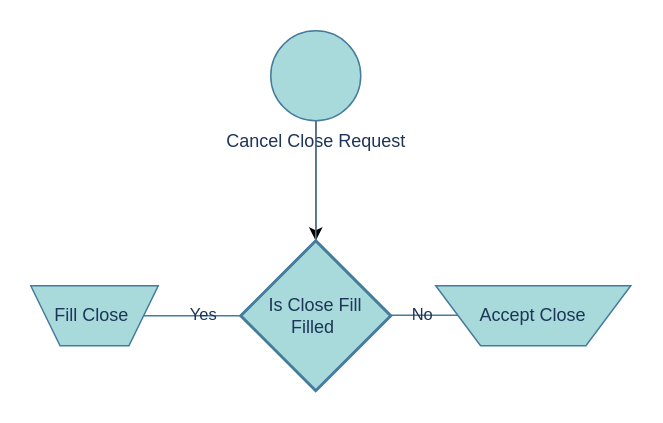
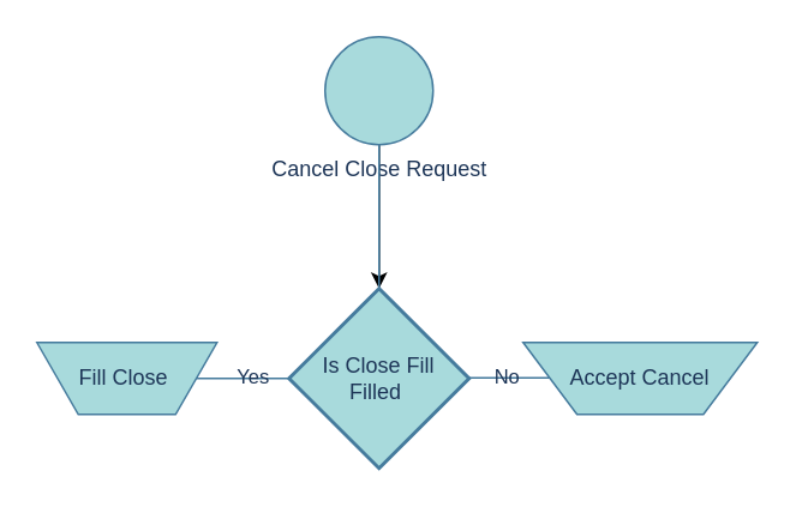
  <mxCell id="0" />
  <mxCell id="1" parent="0" />
  <mxCell id="2" value="" style="edgeStyle=orthogonalEdgeStyle;rounded=0;orthogonalLoop=1;jettySize=auto;html=1;" edge="1" parent="1" source="3"><mxGeometry relative="1" as="geometry"><mxPoint x="210" y="160" as="targetPoint" /></mxGeometry></mxCell>
  <mxCell id="3" value="Cancel Close Request" style="verticalLabelPosition=bottom;verticalAlign=top;html=1;shape=mxgraph.flowchart.on-page_reference;labelBackgroundColor=none;fillColor=#A8DADC;strokeColor=#457B9D;fontColor=#1D3557;" vertex="1" parent="1"><mxGeometry x="180" y="20" width="60" height="60" as="geometry" /></mxCell>
  <mxCell id="4" value="" style="endArrow=none;html=1;rounded=0;exitX=0.5;exitY=0;exitDx=0;exitDy=0;exitPerimeter=0;labelBackgroundColor=none;strokeColor=#457B9D;fontColor=default;" edge="1" parent="1"><mxGeometry width="50" height="50" relative="1" as="geometry"><mxPoint x="210" y="160" as="sourcePoint" /><mxPoint x="210" y="80" as="targetPoint" /></mxGeometry></mxCell>
  <mxCell id="5" value="Is Close Fill&lt;br&gt;Filled&amp;nbsp;" style="strokeWidth=2;html=1;shape=mxgraph.flowchart.decision;whiteSpace=wrap;fillColor=#A8DADC;strokeColor=#457B9D;labelBackgroundColor=none;fontColor=#1D3557;" vertex="1" parent="1"><mxGeometry x="160" y="160" width="100" height="100" as="geometry" /></mxCell>
  <mxCell id="6" value="" style="endArrow=none;html=1;rounded=0;entryX=0.5;entryY=1;entryDx=0;entryDy=0;entryPerimeter=0;labelBackgroundColor=none;strokeColor=#457B9D;fontColor=default;" edge="1" parent="1" source="8"><mxGeometry width="50" height="50" relative="1" as="geometry"><mxPoint x="159.43" y="260" as="sourcePoint" /><mxPoint x="159.43" y="210" as="targetPoint" /></mxGeometry></mxCell>
  <mxCell id="7" value="Yes" style="edgeLabel;html=1;align=center;verticalAlign=middle;resizable=0;points=[];labelBackgroundColor=none;fontColor=#1D3557;" vertex="1" connectable="0" parent="6"><mxGeometry x="0.223" y="2" relative="1" as="geometry"><mxPoint as="offset" /></mxGeometry></mxCell>
- <mxCell id="8" value="Fill Close&amp;nbsp;" style="verticalLabelPosition=middle;verticalAlign=middle;html=1;shape=trapezoid;perimeter=trapezoidPerimeter;whiteSpace=wrap;size=0.23;arcSize=10;flipV=1;labelPosition=center;align=center;strokeColor=#457B9D;fontColor=#1D3557;fillColor=#A8DADC;" vertex="1" parent="1"><mxGeometry x="20" y="190" width="85" height="40" as="geometry" /></mxCell>
+ <mxCell id="8" value="Fill Close&amp;nbsp;" style="verticalLabelPosition=middle;verticalAlign=middle;html=1;shape=trapezoid;perimeter=trapezoidPerimeter;whiteSpace=wrap;size=0.23;arcSize=10;flipV=1;labelPosition=center;align=center;strokeColor=#457B9D;fontColor=#1D3557;fillColor=#A8DADC;" vertex="1" parent="1"><mxGeometry x="20" y="190" width="100" height="40" as="geometry" /></mxCell>
  <mxCell id="9" value="" style="endArrow=none;html=1;rounded=0;entryX=0;entryY=0.5;entryDx=0;entryDy=0;entryPerimeter=0;labelBackgroundColor=none;strokeColor=#457B9D;fontColor=default;" edge="1" parent="1"><mxGeometry width="50" height="50" relative="1" as="geometry"><mxPoint x="260" y="209.71" as="sourcePoint" /><mxPoint x="310" y="209.71" as="targetPoint" /></mxGeometry></mxCell>
  <mxCell id="10" value="No" style="edgeLabel;html=1;align=center;verticalAlign=middle;resizable=0;points=[];labelBackgroundColor=none;fontColor=#1D3557;" vertex="1" connectable="0" parent="9"><mxGeometry x="-0.181" y="1" relative="1" as="geometry"><mxPoint as="offset" /></mxGeometry></mxCell>
- <mxCell id="11" value="Accept Close" style="verticalLabelPosition=middle;verticalAlign=middle;html=1;shape=trapezoid;perimeter=trapezoidPerimeter;whiteSpace=wrap;size=0.23;arcSize=10;flipV=1;labelPosition=center;align=center;strokeColor=#457B9D;fontColor=#1D3557;fillColor=#A8DADC;" vertex="1" parent="1"><mxGeometry x="290" y="190" width="130" height="40" as="geometry" /></mxCell>
+ <mxCell id="11" value="Accept Cancel" style="verticalLabelPosition=middle;verticalAlign=middle;html=1;shape=trapezoid;perimeter=trapezoidPerimeter;whiteSpace=wrap;size=0.23;arcSize=10;flipV=1;labelPosition=center;align=center;strokeColor=#457B9D;fontColor=#1D3557;fillColor=#A8DADC;" vertex="1" parent="1"><mxGeometry x="290" y="190" width="130" height="40" as="geometry" /></mxCell>
